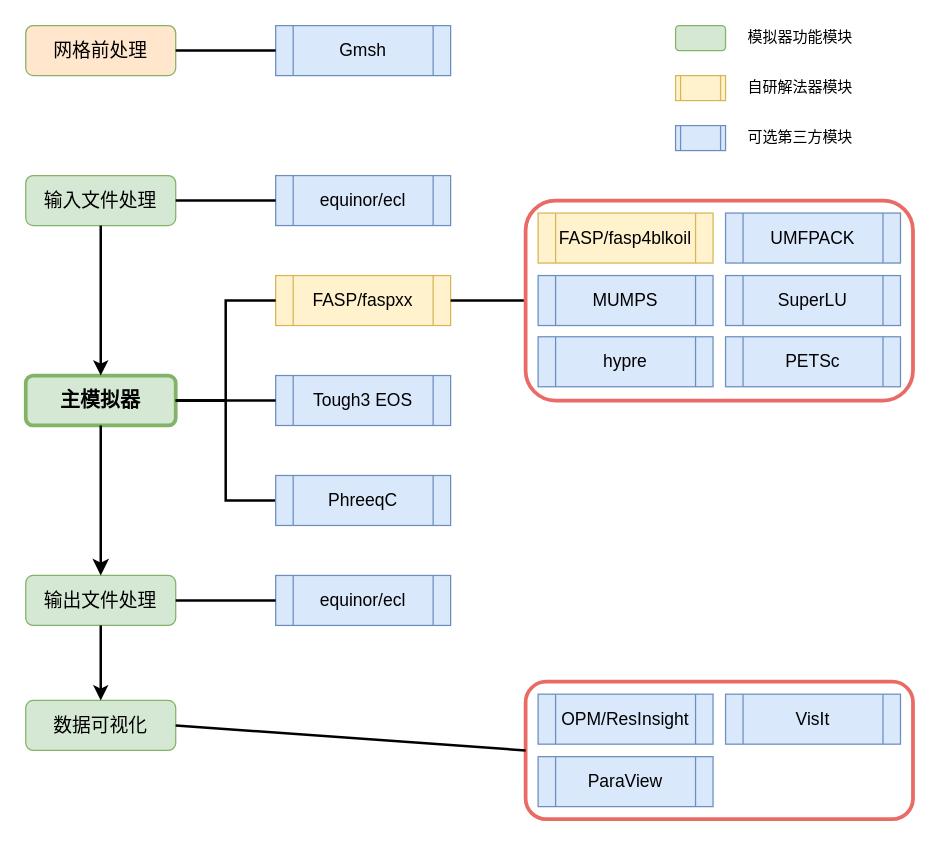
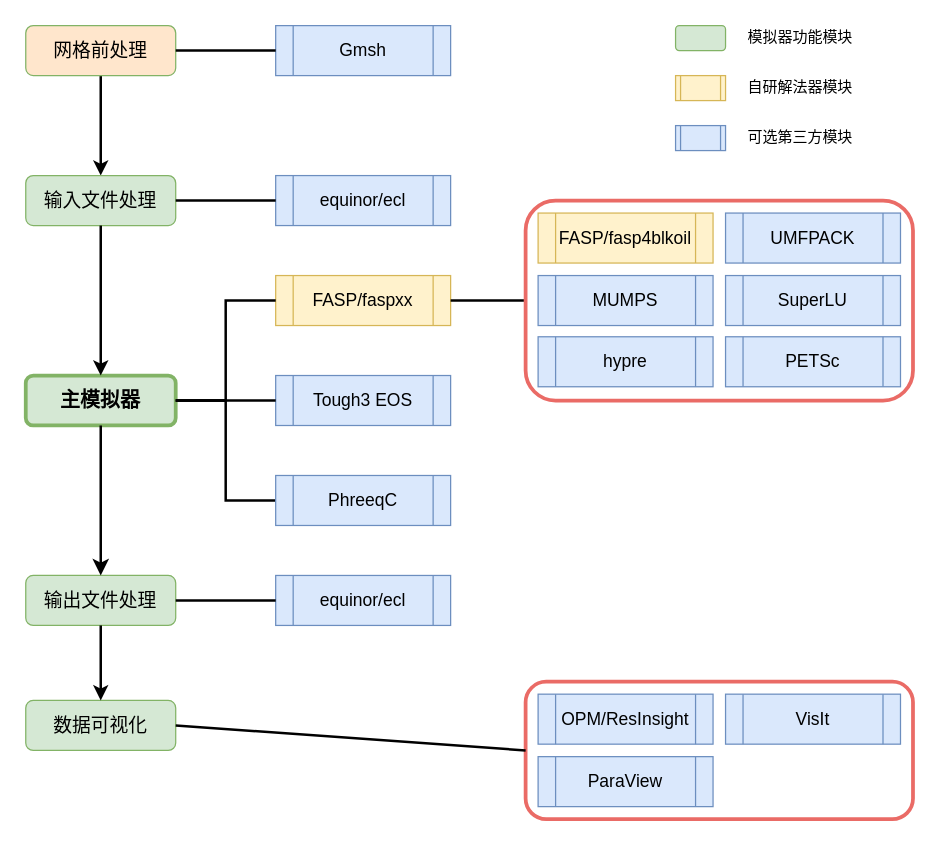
  <mxCell id="0" />
  <mxCell id="1" parent="0" />
  <mxCell id="2" value="&lt;font style=&quot;font-size: 16px&quot;&gt;&lt;b&gt;主模拟器&lt;/b&gt;&lt;/font&gt;" style="rounded=1;whiteSpace=wrap;html=1;fillColor=#d5e8d4;strokeColor=#82b366;strokeWidth=3;" parent="1" vertex="1"><mxGeometry x="20" y="300" width="120" height="40" as="geometry" /></mxCell>
+ <mxCell id="3" value="" style="edgeStyle=orthogonalEdgeStyle;rounded=0;orthogonalLoop=1;jettySize=auto;html=1;entryX=0.5;entryY=0;entryDx=0;entryDy=0;strokeWidth=2;" parent="1" source="4" target="5" edge="1"><mxGeometry relative="1" as="geometry"><mxPoint x="80" y="100" as="targetPoint" /></mxGeometry></mxCell>
  <mxCell id="4" value="&lt;span style=&quot;font-size: 15px&quot;&gt;网格前处理&lt;/span&gt;" style="rounded=1;whiteSpace=wrap;html=1;fillColor=#ffe6cc;strokeColor=#82b366;" parent="1" vertex="1"><mxGeometry x="20" y="20" width="120" height="40" as="geometry" /></mxCell>
  <mxCell id="5" value="&lt;span style=&quot;font-size: 15px&quot;&gt;输入文件处理&lt;/span&gt;" style="rounded=1;whiteSpace=wrap;html=1;fillColor=#d5e8d4;strokeColor=#82b366;" parent="1" vertex="1"><mxGeometry x="20" y="140" width="120" height="40" as="geometry" /></mxCell>
  <mxCell id="6" value="" style="endArrow=classic;html=1;exitX=0.5;exitY=1;exitDx=0;exitDy=0;entryX=0.5;entryY=0;entryDx=0;entryDy=0;strokeWidth=2;" parent="1" source="5" target="2" edge="1"><mxGeometry width="50" height="50" relative="1" as="geometry"><mxPoint x="-10" y="450" as="sourcePoint" /><mxPoint x="40" y="400" as="targetPoint" /></mxGeometry></mxCell>
  <mxCell id="7" value="&lt;font style=&quot;font-size: 15px&quot;&gt;输出文件处理&lt;/font&gt;" style="rounded=1;whiteSpace=wrap;html=1;fillColor=#d5e8d4;strokeColor=#82b366;" parent="1" vertex="1"><mxGeometry x="20" y="460" width="120" height="40" as="geometry" /></mxCell>
  <mxCell id="8" value="&lt;span style=&quot;font-size: 15px&quot;&gt;数据&lt;/span&gt;&lt;span style=&quot;font-size: 15px&quot;&gt;可视化&lt;/span&gt;" style="rounded=1;whiteSpace=wrap;html=1;fillColor=#d5e8d4;strokeColor=#82b366;" parent="1" vertex="1"><mxGeometry x="20" y="560" width="120" height="40" as="geometry" /></mxCell>
  <mxCell id="9" value="" style="endArrow=classic;html=1;exitX=0.5;exitY=1;exitDx=0;exitDy=0;entryX=0.5;entryY=0;entryDx=0;entryDy=0;endSize=7;strokeWidth=2;" parent="1" source="2" target="7" edge="1"><mxGeometry width="50" height="50" relative="1" as="geometry"><mxPoint x="90" y="150" as="sourcePoint" /><mxPoint x="90" y="190" as="targetPoint" /></mxGeometry></mxCell>
  <mxCell id="10" value="" style="endArrow=classic;html=1;exitX=0.5;exitY=1;exitDx=0;exitDy=0;entryX=0.5;entryY=0;entryDx=0;entryDy=0;strokeWidth=2;" parent="1" source="7" target="8" edge="1"><mxGeometry width="50" height="50" relative="1" as="geometry"><mxPoint x="100" y="320" as="sourcePoint" /><mxPoint x="100" y="360" as="targetPoint" /></mxGeometry></mxCell>
  <mxCell id="11" value="&lt;font style=&quot;font-size: 14px&quot;&gt;equinor/ecl&lt;/font&gt;" style="shape=process;whiteSpace=wrap;html=1;backgroundOutline=1;fillColor=#dae8fc;strokeColor=#6c8ebf;" parent="1" vertex="1"><mxGeometry x="220" y="140" width="140" height="40" as="geometry" /></mxCell>
  <mxCell id="12" value="&lt;font style=&quot;font-size: 14px&quot;&gt;Gmsh&lt;/font&gt;" style="shape=process;whiteSpace=wrap;html=1;backgroundOutline=1;fillColor=#dae8fc;strokeColor=#6c8ebf;" parent="1" vertex="1"><mxGeometry x="220" y="20" width="140" height="40" as="geometry" /></mxCell>
  <mxCell id="13" value="&lt;font style=&quot;font-size: 14px&quot;&gt;equinor/ecl&lt;/font&gt;" style="shape=process;whiteSpace=wrap;html=1;backgroundOutline=1;fillColor=#dae8fc;strokeColor=#6c8ebf;" parent="1" vertex="1"><mxGeometry x="220" y="460" width="140" height="40" as="geometry" /></mxCell>
  <mxCell id="14" value="&lt;font style=&quot;font-size: 14px&quot;&gt;FASP/faspxx&lt;/font&gt;" style="shape=process;whiteSpace=wrap;html=1;backgroundOutline=1;fillColor=#fff2cc;strokeColor=#d6b656;" parent="1" vertex="1"><mxGeometry x="220" y="220" width="140" height="40" as="geometry" /></mxCell>
  <mxCell id="15" value="&lt;font style=&quot;font-size: 14px&quot;&gt;OPM/ResInsight&lt;/font&gt;" style="shape=process;whiteSpace=wrap;html=1;backgroundOutline=1;fillColor=#dae8fc;strokeColor=#6c8ebf;" parent="1" vertex="1"><mxGeometry x="430" y="555" width="140" height="40" as="geometry" /></mxCell>
  <mxCell id="16" value="&lt;font style=&quot;font-size: 14px&quot;&gt;MUMPS&lt;/font&gt;" style="shape=process;whiteSpace=wrap;html=1;backgroundOutline=1;fillColor=#dae8fc;strokeColor=#6c8ebf;" parent="1" vertex="1"><mxGeometry x="430" y="220" width="140" height="40" as="geometry" /></mxCell>
  <mxCell id="17" value="&lt;font style=&quot;font-size: 14px&quot;&gt;UMFPACK&lt;/font&gt;" style="shape=process;whiteSpace=wrap;html=1;backgroundOutline=1;fillColor=#dae8fc;strokeColor=#6c8ebf;" parent="1" vertex="1"><mxGeometry x="580" y="170" width="140" height="40" as="geometry" /></mxCell>
  <mxCell id="18" value="&lt;font style=&quot;font-size: 14px&quot;&gt;FASP/fasp4blkoil&lt;/font&gt;" style="shape=process;whiteSpace=wrap;html=1;backgroundOutline=1;fillColor=#fff2cc;strokeColor=#d6b656;" parent="1" vertex="1"><mxGeometry x="430" y="170" width="140" height="40" as="geometry" /></mxCell>
  <mxCell id="19" value="&lt;font style=&quot;font-size: 14px&quot;&gt;SuperLU&lt;/font&gt;" style="shape=process;whiteSpace=wrap;html=1;backgroundOutline=1;fillColor=#dae8fc;strokeColor=#6c8ebf;" parent="1" vertex="1"><mxGeometry x="580" y="220" width="140" height="40" as="geometry" /></mxCell>
  <mxCell id="20" value="&lt;font style=&quot;font-size: 14px&quot;&gt;Tough3 EOS&lt;/font&gt;" style="shape=process;whiteSpace=wrap;html=1;backgroundOutline=1;fillColor=#dae8fc;strokeColor=#6c8ebf;" parent="1" vertex="1"><mxGeometry x="220" y="300" width="140" height="40" as="geometry" /></mxCell>
  <mxCell id="21" value="" style="endArrow=none;html=1;strokeWidth=2;exitX=1;exitY=0.5;exitDx=0;exitDy=0;entryX=0;entryY=0.5;entryDx=0;entryDy=0;" parent="1" source="4" target="12" edge="1"><mxGeometry width="50" height="50" relative="1" as="geometry"><mxPoint x="230" y="450" as="sourcePoint" /><mxPoint x="280" y="400" as="targetPoint" /></mxGeometry></mxCell>
  <mxCell id="22" value="&lt;font style=&quot;font-size: 14px&quot;&gt;VisIt&lt;/font&gt;" style="shape=process;whiteSpace=wrap;html=1;backgroundOutline=1;fillColor=#dae8fc;strokeColor=#6c8ebf;" parent="1" vertex="1"><mxGeometry x="580" y="555" width="140" height="40" as="geometry" /></mxCell>
  <mxCell id="23" value="&lt;font style=&quot;font-size: 14px&quot;&gt;ParaView&lt;/font&gt;" style="shape=process;whiteSpace=wrap;html=1;backgroundOutline=1;fillColor=#dae8fc;strokeColor=#6c8ebf;" parent="1" vertex="1"><mxGeometry x="430" y="605" width="140" height="40" as="geometry" /></mxCell>
  <mxCell id="24" value="" style="endArrow=none;html=1;strokeWidth=2;exitX=1;exitY=0.5;exitDx=0;exitDy=0;entryX=0;entryY=0.5;entryDx=0;entryDy=0;" parent="1" source="5" target="11" edge="1"><mxGeometry width="50" height="50" relative="1" as="geometry"><mxPoint x="150" y="70" as="sourcePoint" /><mxPoint x="210" y="70" as="targetPoint" /></mxGeometry></mxCell>
  <mxCell id="25" value="" style="endArrow=none;html=1;strokeWidth=2;exitX=1;exitY=0.5;exitDx=0;exitDy=0;entryX=0;entryY=0.5;entryDx=0;entryDy=0;rounded=0;" parent="1" source="2" target="14" edge="1"><mxGeometry width="50" height="50" relative="1" as="geometry"><mxPoint x="150" y="150" as="sourcePoint" /><mxPoint x="210" y="150" as="targetPoint" /><Array as="points"><mxPoint x="180" y="320" /><mxPoint x="180" y="240" /></Array></mxGeometry></mxCell>
  <mxCell id="26" value="" style="endArrow=none;html=1;strokeWidth=2;exitX=1;exitY=0.5;exitDx=0;exitDy=0;entryX=0;entryY=0.5;entryDx=0;entryDy=0;rounded=0;" parent="1" source="2" target="34" edge="1"><mxGeometry width="50" height="50" relative="1" as="geometry"><mxPoint x="160" y="160" as="sourcePoint" /><mxPoint x="220" y="160" as="targetPoint" /><Array as="points"><mxPoint x="180" y="320" /><mxPoint x="180" y="400" /></Array></mxGeometry></mxCell>
  <mxCell id="27" value="" style="endArrow=none;html=1;strokeWidth=2;exitX=1;exitY=0.5;exitDx=0;exitDy=0;" parent="1" source="14" target="28" edge="1"><mxGeometry width="50" height="50" relative="1" as="geometry"><mxPoint x="170" y="150" as="sourcePoint" /><mxPoint x="380" y="240" as="targetPoint" /></mxGeometry></mxCell>
  <mxCell id="28" value="" style="rounded=1;whiteSpace=wrap;html=1;fillColor=none;strokeColor=#EA6B66;strokeWidth=3;" parent="1" vertex="1"><mxGeometry x="420" y="160" width="310" height="160" as="geometry" /></mxCell>
  <mxCell id="29" value="" style="rounded=1;whiteSpace=wrap;html=1;fillColor=none;strokeColor=#EA6B66;strokeWidth=3;" parent="1" vertex="1"><mxGeometry x="420" y="545" width="310" height="110" as="geometry" /></mxCell>
  <mxCell id="30" value="" style="endArrow=none;html=1;strokeWidth=2;exitX=1;exitY=0.5;exitDx=0;exitDy=0;entryX=0;entryY=0.5;entryDx=0;entryDy=0;" parent="1" source="7" target="13" edge="1"><mxGeometry width="50" height="50" relative="1" as="geometry"><mxPoint x="260" y="510" as="sourcePoint" /><mxPoint x="310" y="460" as="targetPoint" /></mxGeometry></mxCell>
  <mxCell id="31" value="" style="endArrow=none;html=1;strokeWidth=2;exitX=1;exitY=0.5;exitDx=0;exitDy=0;entryX=0;entryY=0.5;entryDx=0;entryDy=0;" parent="1" source="8" target="29" edge="1"><mxGeometry width="50" height="50" relative="1" as="geometry"><mxPoint x="150" y="510" as="sourcePoint" /><mxPoint x="210" y="510" as="targetPoint" /></mxGeometry></mxCell>
  <mxCell id="32" value="&lt;font style=&quot;font-size: 14px&quot;&gt;hypre&lt;/font&gt;" style="shape=process;whiteSpace=wrap;html=1;backgroundOutline=1;fillColor=#dae8fc;strokeColor=#6c8ebf;" parent="1" vertex="1"><mxGeometry x="430" y="269" width="140" height="40" as="geometry" /></mxCell>
  <mxCell id="33" value="&lt;font style=&quot;font-size: 14px&quot;&gt;PETSc&lt;/font&gt;" style="shape=process;whiteSpace=wrap;html=1;backgroundOutline=1;fillColor=#dae8fc;strokeColor=#6c8ebf;" parent="1" vertex="1"><mxGeometry x="580" y="269" width="140" height="40" as="geometry" /></mxCell>
  <mxCell id="34" value="&lt;span style=&quot;color: rgb(0 , 0 , 0) ; font-family: &amp;#34;helvetica&amp;#34; ; font-size: 14px ; font-style: normal ; font-weight: 400 ; letter-spacing: normal ; text-align: center ; text-indent: 0px ; text-transform: none ; word-spacing: 0px ; display: inline ; float: none&quot;&gt;PhreeqC&lt;/span&gt;" style="shape=process;whiteSpace=wrap;html=1;backgroundOutline=1;fillColor=#dae8fc;strokeColor=#6c8ebf;" parent="1" vertex="1"><mxGeometry x="220" y="380" width="140" height="40" as="geometry" /></mxCell>
  <mxCell id="35" value="" style="rounded=1;whiteSpace=wrap;html=1;fillColor=#d5e8d4;strokeColor=#82b366;" parent="1" vertex="1"><mxGeometry x="540" y="20" width="40" height="20" as="geometry" /></mxCell>
  <mxCell id="36" value="" style="shape=process;whiteSpace=wrap;html=1;backgroundOutline=1;fillColor=#fff2cc;strokeColor=#d6b656;" parent="1" vertex="1"><mxGeometry x="540" y="60" width="40" height="20" as="geometry" /></mxCell>
  <mxCell id="37" value="" style="shape=process;whiteSpace=wrap;html=1;backgroundOutline=1;fillColor=#dae8fc;strokeColor=#6c8ebf;" parent="1" vertex="1"><mxGeometry x="540" y="100" width="40" height="20" as="geometry" /></mxCell>
  <mxCell id="38" value="模拟器功能模块" style="text;html=1;strokeColor=none;fillColor=none;align=center;verticalAlign=middle;whiteSpace=wrap;rounded=0;" parent="1" vertex="1"><mxGeometry x="580" y="20" width="120" height="20" as="geometry" /></mxCell>
  <mxCell id="39" value="自研解法器模块" style="text;html=1;strokeColor=none;fillColor=none;align=center;verticalAlign=middle;whiteSpace=wrap;rounded=0;" parent="1" vertex="1"><mxGeometry x="580" y="60" width="120" height="20" as="geometry" /></mxCell>
  <mxCell id="40" value="可选第三方模块" style="text;html=1;strokeColor=none;fillColor=none;align=center;verticalAlign=middle;whiteSpace=wrap;rounded=0;" parent="1" vertex="1"><mxGeometry x="580" y="100" width="120" height="20" as="geometry" /></mxCell>
  <mxCell id="41" value="" style="endArrow=none;html=1;strokeWidth=2;exitX=1;exitY=0.5;exitDx=0;exitDy=0;entryX=0;entryY=0.5;entryDx=0;entryDy=0;" edge="1" parent="1" source="2" target="20"><mxGeometry width="50" height="50" relative="1" as="geometry"><mxPoint x="150" y="170" as="sourcePoint" /><mxPoint x="230" y="170" as="targetPoint" /></mxGeometry></mxCell>
